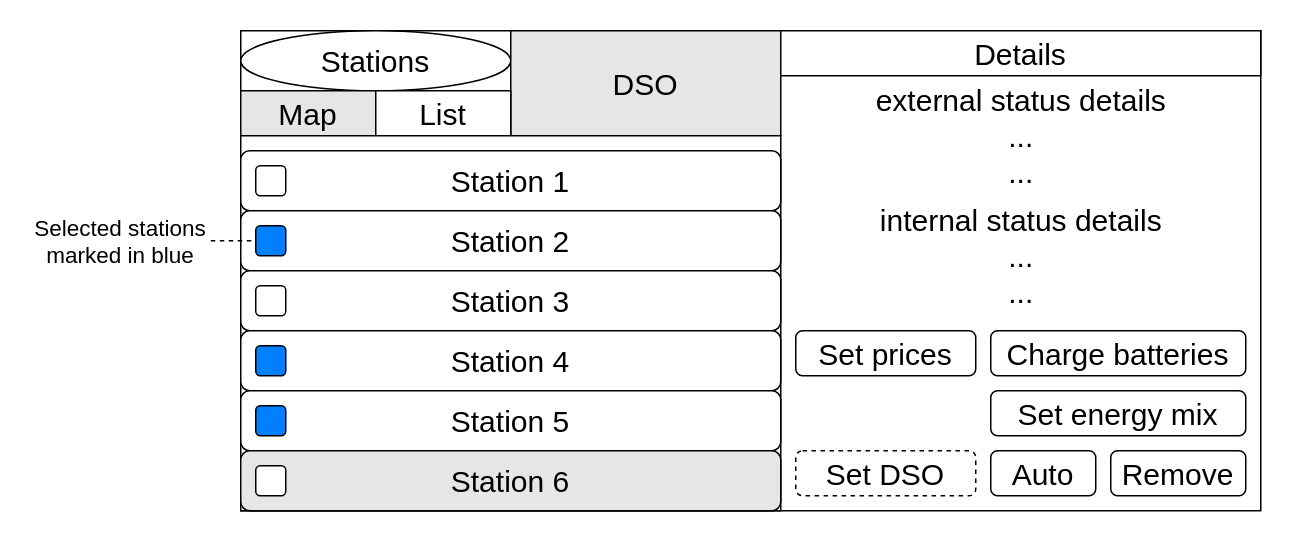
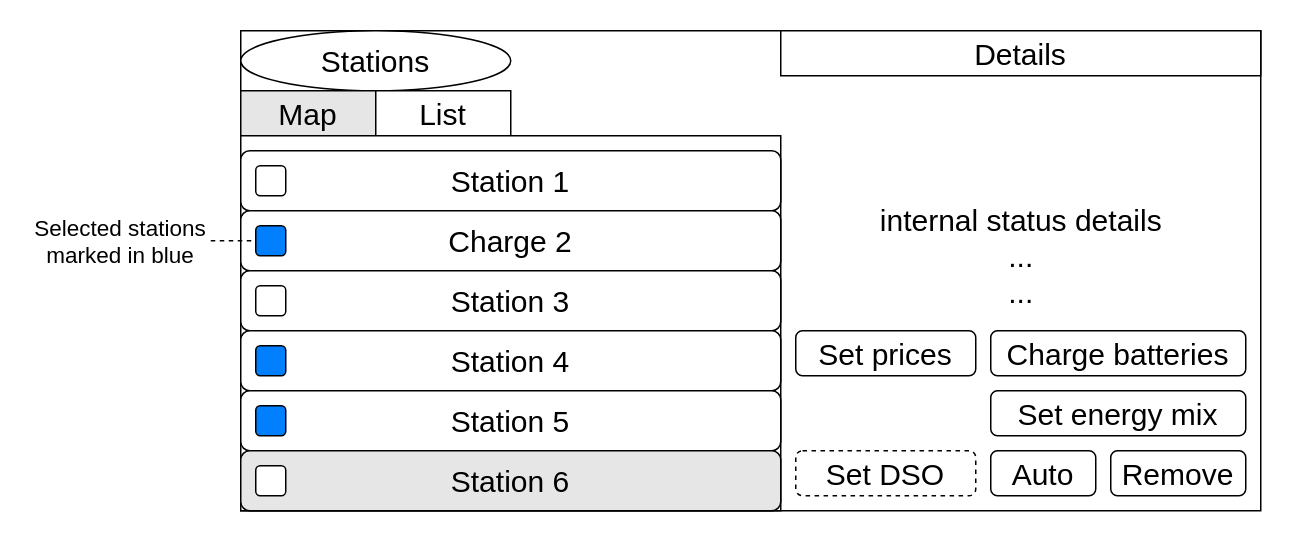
  <mxCell id="0" />
  <mxCell id="1" parent="0" />
  <mxCell id="2" value="" style="rounded=0;whiteSpace=wrap;html=1;fontSize=20;" parent="1" vertex="1"><mxGeometry x="160" width="680" height="320" as="geometry" y="20" /></mxCell>
  <mxCell id="3" value="Stations" style="ellipse;whiteSpace=wrap;html=1;fontSize=20;fontColor=#000000;fillColor=#FFFFFF;" parent="1" vertex="1"><mxGeometry x="160" width="180" height="40" as="geometry" y="20" /></mxCell>
- <mxCell id="4" value="DSO" style="rounded=0;whiteSpace=wrap;html=1;fontSize=20;fontColor=#000000;fillColor=#E6E6E6;" parent="1" vertex="1"><mxGeometry x="340" width="180" height="70" as="geometry" y="20" /></mxCell>
  <mxCell id="5" value="&lt;font style=&quot;font-size: 15px;&quot;&gt;Selected stations marked in blue&lt;br&gt;&lt;/font&gt;" style="text;html=1;strokeColor=none;fillColor=none;align=center;verticalAlign=middle;whiteSpace=wrap;rounded=0;fontSize=10;fontColor=#000000;" parent="1" vertex="1"><mxGeometry y="130" width="120" height="60" as="geometry" x="20" /></mxCell>
  <mxCell id="6" value="Map" style="rounded=0;whiteSpace=wrap;html=1;fontSize=20;fontColor=#000000;strokeColor=#000000;fillColor=#E6E6E6;" parent="1" vertex="1"><mxGeometry x="160" y="60" width="90" height="30" as="geometry" /></mxCell>
  <mxCell id="7" value="List" style="rounded=0;whiteSpace=wrap;html=1;fontSize=20;" parent="1" vertex="1"><mxGeometry x="250" y="60" width="90" height="30" as="geometry" /></mxCell>
- <mxCell id="8" value="external status details&lt;br&gt;...&lt;br&gt;..." style="text;html=1;strokeColor=none;fillColor=none;align=center;verticalAlign=middle;whiteSpace=wrap;rounded=0;fontSize=20;fontColor=#000000;" parent="1" vertex="1"><mxGeometry x="577.5" y="50" width="205" height="80" as="geometry" /></mxCell>
  <mxCell id="9" value="internal status details&lt;br&gt;...&lt;br&gt;..." style="text;html=1;strokeColor=none;fillColor=none;align=center;verticalAlign=middle;whiteSpace=wrap;rounded=0;fontSize=20;fontColor=#000000;" parent="1" vertex="1"><mxGeometry x="577.5" y="130" width="205" height="80" as="geometry" /></mxCell>
  <mxCell id="10" value="Details" style="rounded=0;whiteSpace=wrap;html=1;fontSize=20;fontColor=#000000;strokeColor=#000000;fillColor=#FFFFFF;" parent="1" vertex="1"><mxGeometry x="520" width="320" height="30" as="geometry" y="20" /></mxCell>
  <mxCell id="11" value="" style="rounded=0;whiteSpace=wrap;html=1;fontSize=20;fontColor=#000000;strokeColor=#000000;fillColor=#FFFFFF;" parent="1" vertex="1"><mxGeometry x="160" y="90" width="360" height="250" as="geometry" /></mxCell>
  <mxCell id="12" value="Station 1" style="rounded=1;whiteSpace=wrap;html=1;fontSize=20;fontColor=#000000;strokeColor=#000000;fillColor=#FFFFFF;" parent="1" vertex="1"><mxGeometry x="160" y="100" width="360" height="40" as="geometry" /></mxCell>
- <mxCell id="13" value="Station 2" style="rounded=1;whiteSpace=wrap;html=1;fontSize=20;fontColor=#000000;strokeColor=#000000;fillColor=#FFFFFF;" parent="1" vertex="1"><mxGeometry x="160" y="140" width="360" height="40" as="geometry" /></mxCell>
+ <mxCell id="13" value="Charge 2" style="rounded=1;whiteSpace=wrap;html=1;fontSize=20;fontColor=#000000;strokeColor=#000000;fillColor=#FFFFFF;" parent="1" vertex="1"><mxGeometry x="160" y="140" width="360" height="40" as="geometry" /></mxCell>
  <mxCell id="14" value="Station 3" style="rounded=1;whiteSpace=wrap;html=1;fontSize=20;fontColor=#000000;strokeColor=#000000;fillColor=#FFFFFF;" parent="1" vertex="1"><mxGeometry x="160" y="180" width="360" height="40" as="geometry" /></mxCell>
  <mxCell id="15" value="Station 4" style="rounded=1;whiteSpace=wrap;html=1;fontSize=20;fontColor=#000000;strokeColor=#000000;fillColor=#FFFFFF;" parent="1" vertex="1"><mxGeometry x="160" y="220" width="360" height="40" as="geometry" /></mxCell>
  <mxCell id="16" value="Station 5" style="rounded=1;whiteSpace=wrap;html=1;fontSize=20;fontColor=#000000;strokeColor=#000000;fillColor=#FFFFFF;" parent="1" vertex="1"><mxGeometry x="160" y="260" width="360" height="40" as="geometry" /></mxCell>
  <mxCell id="17" value="Station 6" style="rounded=1;whiteSpace=wrap;html=1;fontSize=20;fontColor=#000000;strokeColor=#000000;fillColor=#e6e6e6;" parent="1" vertex="1"><mxGeometry x="160" y="300" width="360" height="40" as="geometry" /></mxCell>
  <mxCell id="18" value="" style="rounded=1;whiteSpace=wrap;html=1;fontSize=20;fontColor=#000000;strokeColor=#000000;fillColor=#FFFFFF;" parent="1" vertex="1"><mxGeometry x="170" y="110" width="20" height="20" as="geometry" /></mxCell>
  <mxCell id="19" value="" style="rounded=1;whiteSpace=wrap;html=1;fontSize=20;fillColor=#007FFF;" parent="1" vertex="1"><mxGeometry x="170" y="150" width="20" height="20" as="geometry" /></mxCell>
  <mxCell id="20" value="" style="rounded=1;whiteSpace=wrap;html=1;fontSize=20;fontColor=#000000;strokeColor=#000000;fillColor=#FFFFFF;" parent="1" vertex="1"><mxGeometry x="170" y="190" width="20" height="20" as="geometry" /></mxCell>
  <mxCell id="21" value="" style="rounded=1;whiteSpace=wrap;html=1;fontSize=20;fontColor=#000000;strokeColor=#000000;fillColor=#007FFF;" parent="1" vertex="1"><mxGeometry x="170" y="230" width="20" height="20" as="geometry" /></mxCell>
  <mxCell id="22" value="" style="rounded=1;whiteSpace=wrap;html=1;fontSize=20;fontColor=#000000;strokeColor=#000000;fillColor=#007FFF;" parent="1" vertex="1"><mxGeometry x="170" y="270" width="20" height="20" as="geometry" /></mxCell>
  <mxCell id="23" value="" style="rounded=1;whiteSpace=wrap;html=1;fontSize=20;fontColor=#000000;strokeColor=#000000;fillColor=#FFFFFF;" parent="1" vertex="1"><mxGeometry x="170" y="310" width="20" height="20" as="geometry" /></mxCell>
  <mxCell id="24" value="" style="endArrow=none;dashed=1;html=1;rounded=0;fontSize=20;fontColor=#000000;entryX=0;entryY=0.5;entryDx=0;entryDy=0;exitX=1;exitY=0.5;exitDx=0;exitDy=0;" parent="1" source="5" target="19" edge="1"><mxGeometry width="50" height="50" relative="1" as="geometry"><mxPoint x="100" y="280" as="sourcePoint" /><mxPoint x="150" y="230" as="targetPoint" /></mxGeometry></mxCell>
  <mxCell id="25" value="Charge batteries" style="rounded=1;whiteSpace=wrap;html=1;fontSize=20;" vertex="1" parent="1"><mxGeometry x="660" y="220" width="170" height="30" as="geometry" /></mxCell>
  <mxCell id="26" value="Set prices" style="rounded=1;whiteSpace=wrap;html=1;fontSize=20;fontColor=#000000;strokeColor=#000000;fillColor=#FFFFFF;" vertex="1" parent="1"><mxGeometry x="530" y="220" width="120" height="30" as="geometry" /></mxCell>
  <mxCell id="27" value="Set energy mix" style="rounded=1;whiteSpace=wrap;html=1;fontSize=20;" vertex="1" parent="1"><mxGeometry x="660" y="260" width="170" height="30" as="geometry" /></mxCell>
  <mxCell id="28" value="Remove" style="rounded=1;whiteSpace=wrap;html=1;fontSize=20;fontColor=#000000;strokeColor=#000000;fillColor=#FFFFFF;" vertex="1" parent="1"><mxGeometry x="740" y="300" width="90" height="30" as="geometry" /></mxCell>
  <mxCell id="29" value="Set DSO" style="rounded=1;whiteSpace=wrap;html=1;fontSize=20;fontColor=#000000;strokeColor=#000000;fillColor=#FFFFFF;dashed=1;" vertex="1" parent="1"><mxGeometry x="530" y="300" width="120" height="30" as="geometry" /></mxCell>
  <mxCell id="30" value="Auto" style="rounded=1;whiteSpace=wrap;html=1;fontSize=20;fontColor=#000000;strokeColor=#000000;fillColor=#FFFFFF;" vertex="1" parent="1"><mxGeometry x="660" y="300" width="70" height="30" as="geometry" /></mxCell>
